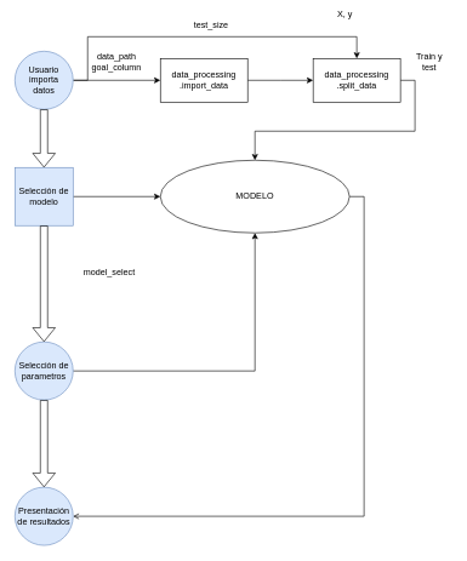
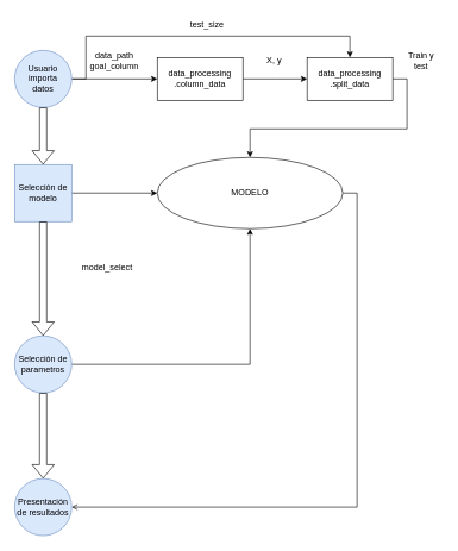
  <mxCell id="0" />
  <mxCell id="1" parent="0" />
  <mxCell id="2" style="edgeStyle=orthogonalEdgeStyle;rounded=0;orthogonalLoop=1;jettySize=auto;html=1;exitX=1;exitY=0.5;exitDx=0;exitDy=0;entryX=0;entryY=0.5;entryDx=0;entryDy=0;" edge="1" parent="1" source="4" target="8"><mxGeometry relative="1" as="geometry" /></mxCell>
  <mxCell id="3" style="edgeStyle=orthogonalEdgeStyle;rounded=0;orthogonalLoop=1;jettySize=auto;html=1;exitX=1;exitY=0.5;exitDx=0;exitDy=0;entryX=0.5;entryY=0;entryDx=0;entryDy=0;" edge="1" parent="1" source="4" target="12"><mxGeometry relative="1" as="geometry"><Array as="points"><mxPoint x="120" y="110" /><mxPoint x="120" y="50" /><mxPoint x="490" y="50" /></Array></mxGeometry></mxCell>
  <mxCell id="4" value="Usuario importa &lt;br&gt;datos" style="ellipse;whiteSpace=wrap;html=1;aspect=fixed;fillColor=#dae8fc;strokeColor=#6c8ebf;" vertex="1" parent="1"><mxGeometry x="20" y="70" width="80" height="80" as="geometry" /></mxCell>
  <mxCell id="5" style="edgeStyle=orthogonalEdgeStyle;rounded=0;orthogonalLoop=1;jettySize=auto;html=1;exitX=1;exitY=0.5;exitDx=0;exitDy=0;entryX=0;entryY=0.5;entryDx=0;entryDy=0;" edge="1" parent="1" source="6" target="15"><mxGeometry relative="1" as="geometry" /></mxCell>
  <mxCell id="6" value="Selección de modelo" style="whiteSpace=wrap;html=1;aspect=fixed;fillColor=#dae8fc;strokeColor=#6c8ebf;rounded=0;" vertex="1" parent="1"><mxGeometry x="20" y="230" width="80" height="80" as="geometry" /></mxCell>
  <mxCell id="7" style="edgeStyle=orthogonalEdgeStyle;rounded=0;orthogonalLoop=1;jettySize=auto;html=1;exitX=1;exitY=0.5;exitDx=0;exitDy=0;" edge="1" parent="1" source="8"><mxGeometry relative="1" as="geometry"><mxPoint x="430" y="110" as="targetPoint" /></mxGeometry></mxCell>
- <mxCell id="8" value="data_processing&lt;br&gt;.import_data" style="rounded=0;whiteSpace=wrap;html=1;" vertex="1" parent="1"><mxGeometry x="220" y="80" width="120" height="60" as="geometry" /></mxCell>
+ <mxCell id="8" value="data_processing&lt;br&gt;.column_data" style="rounded=0;whiteSpace=wrap;html=1;" vertex="1" parent="1"><mxGeometry x="220" y="80" width="120" height="60" as="geometry" /></mxCell>
  <mxCell id="9" value="data_path&lt;br&gt;goal_column" style="text;html=1;strokeColor=none;fillColor=none;align=center;verticalAlign=middle;whiteSpace=wrap;rounded=0;" vertex="1" parent="1"><mxGeometry x="130" y="70" width="60" height="30" as="geometry" /></mxCell>
- <mxCell id="10" value="X, y" style="text;html=1;strokeColor=none;fillColor=none;align=center;verticalAlign=middle;whiteSpace=wrap;rounded=0;" vertex="1" parent="1"><mxGeometry x="444" y="5" width="60" height="30" as="geometry" /></mxCell>
+ <mxCell id="10" value="X, y" style="text;html=1;strokeColor=none;fillColor=none;align=center;verticalAlign=middle;whiteSpace=wrap;rounded=0;" vertex="1" parent="1"><mxGeometry x="354" y="70" width="60" height="30" as="geometry" /></mxCell>
  <mxCell id="11" style="edgeStyle=orthogonalEdgeStyle;rounded=0;orthogonalLoop=1;jettySize=auto;html=1;exitX=1;exitY=0.5;exitDx=0;exitDy=0;entryX=0.5;entryY=0;entryDx=0;entryDy=0;" edge="1" parent="1" source="12" target="15"><mxGeometry relative="1" as="geometry" /></mxCell>
  <mxCell id="12" value="data_processing&lt;br&gt;.split_data" style="rounded=0;whiteSpace=wrap;html=1;" vertex="1" parent="1"><mxGeometry x="430" y="80" width="120" height="60" as="geometry" /></mxCell>
  <mxCell id="13" value="Train y test" style="text;html=1;strokeColor=none;fillColor=none;align=center;verticalAlign=middle;whiteSpace=wrap;rounded=0;" vertex="1" parent="1"><mxGeometry x="560" y="70" width="60" height="30" as="geometry" /></mxCell>
  <mxCell id="14" style="edgeStyle=orthogonalEdgeStyle;rounded=0;orthogonalLoop=1;jettySize=auto;html=1;exitX=1;exitY=0.5;exitDx=0;exitDy=0;entryX=1;entryY=0.5;entryDx=0;entryDy=0;endArrow=open;" edge="1" parent="1" source="15" target="22"><mxGeometry relative="1" as="geometry" /></mxCell>
  <mxCell id="15" value="MODELO" style="ellipse;whiteSpace=wrap;html=1;" vertex="1" parent="1"><mxGeometry x="220" y="220" width="260" height="100" as="geometry" /></mxCell>
  <mxCell id="16" style="edgeStyle=orthogonalEdgeStyle;rounded=0;orthogonalLoop=1;jettySize=auto;html=1;entryX=0.5;entryY=1;entryDx=0;entryDy=0;" edge="1" parent="1" source="17" target="15"><mxGeometry relative="1" as="geometry" /></mxCell>
  <mxCell id="17" value="Selección de parametros" style="ellipse;whiteSpace=wrap;html=1;aspect=fixed;fillColor=#dae8fc;strokeColor=#6c8ebf;" vertex="1" parent="1"><mxGeometry x="20" y="470" width="80" height="80" as="geometry" /></mxCell>
  <mxCell id="18" value="model_select" style="text;html=1;strokeColor=none;fillColor=none;align=center;verticalAlign=middle;whiteSpace=wrap;rounded=0;" vertex="1" parent="1"><mxGeometry x="120" y="360" width="60" height="30" as="geometry" /></mxCell>
  <mxCell id="19" value="test_size" style="text;html=1;strokeColor=none;fillColor=none;align=center;verticalAlign=middle;whiteSpace=wrap;rounded=0;" vertex="1" parent="1"><mxGeometry x="260" y="20" width="60" height="30" as="geometry" /></mxCell>
  <mxCell id="20" value="" style="shape=flexArrow;endArrow=classic;html=1;rounded=0;exitX=0.5;exitY=1;exitDx=0;exitDy=0;entryX=0.5;entryY=0;entryDx=0;entryDy=0;" edge="1" parent="1" source="4" target="6"><mxGeometry width="50" height="50" relative="1" as="geometry"><mxPoint x="90" y="200" as="sourcePoint" /><mxPoint x="140" y="150" as="targetPoint" /></mxGeometry></mxCell>
  <mxCell id="21" value="" style="shape=flexArrow;endArrow=classic;html=1;rounded=0;exitX=0.5;exitY=1;exitDx=0;exitDy=0;entryX=0.5;entryY=0;entryDx=0;entryDy=0;" edge="1" parent="1" source="6" target="17"><mxGeometry width="50" height="50" relative="1" as="geometry"><mxPoint x="70" y="160" as="sourcePoint" /><mxPoint x="70" y="240" as="targetPoint" /></mxGeometry></mxCell>
  <mxCell id="22" value="Presentación de resultados" style="ellipse;whiteSpace=wrap;html=1;aspect=fixed;fillColor=#dae8fc;strokeColor=#6c8ebf;" vertex="1" parent="1"><mxGeometry x="20" y="670" width="80" height="80" as="geometry" /></mxCell>
  <mxCell id="23" value="" style="shape=flexArrow;endArrow=classic;html=1;rounded=0;entryX=0.5;entryY=0;entryDx=0;entryDy=0;exitX=0.5;exitY=1;exitDx=0;exitDy=0;" edge="1" parent="1" target="22" source="17"><mxGeometry width="50" height="50" relative="1" as="geometry"><mxPoint x="120" y="570" as="sourcePoint" /><mxPoint x="70" y="440" as="targetPoint" /></mxGeometry></mxCell>
